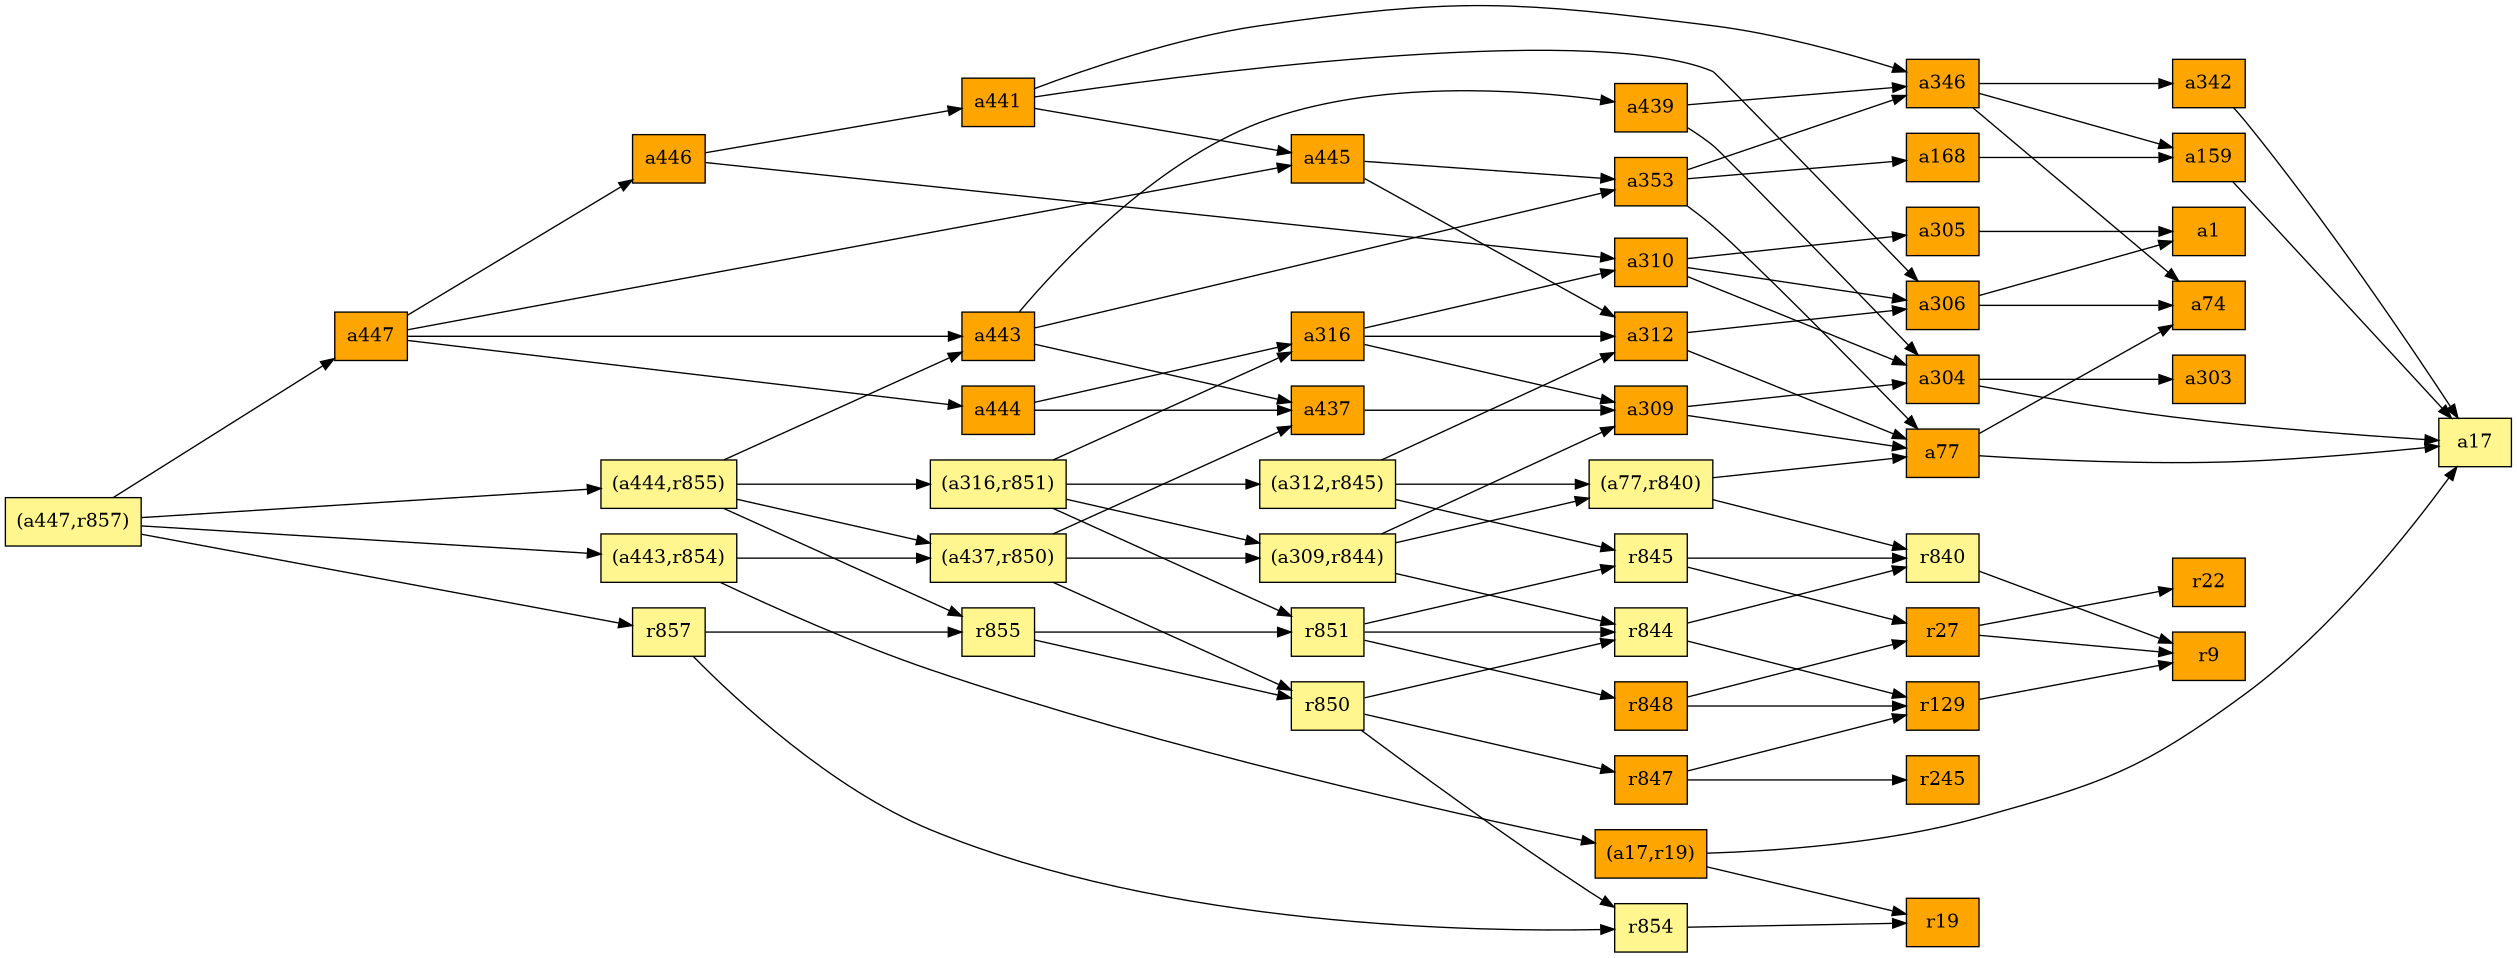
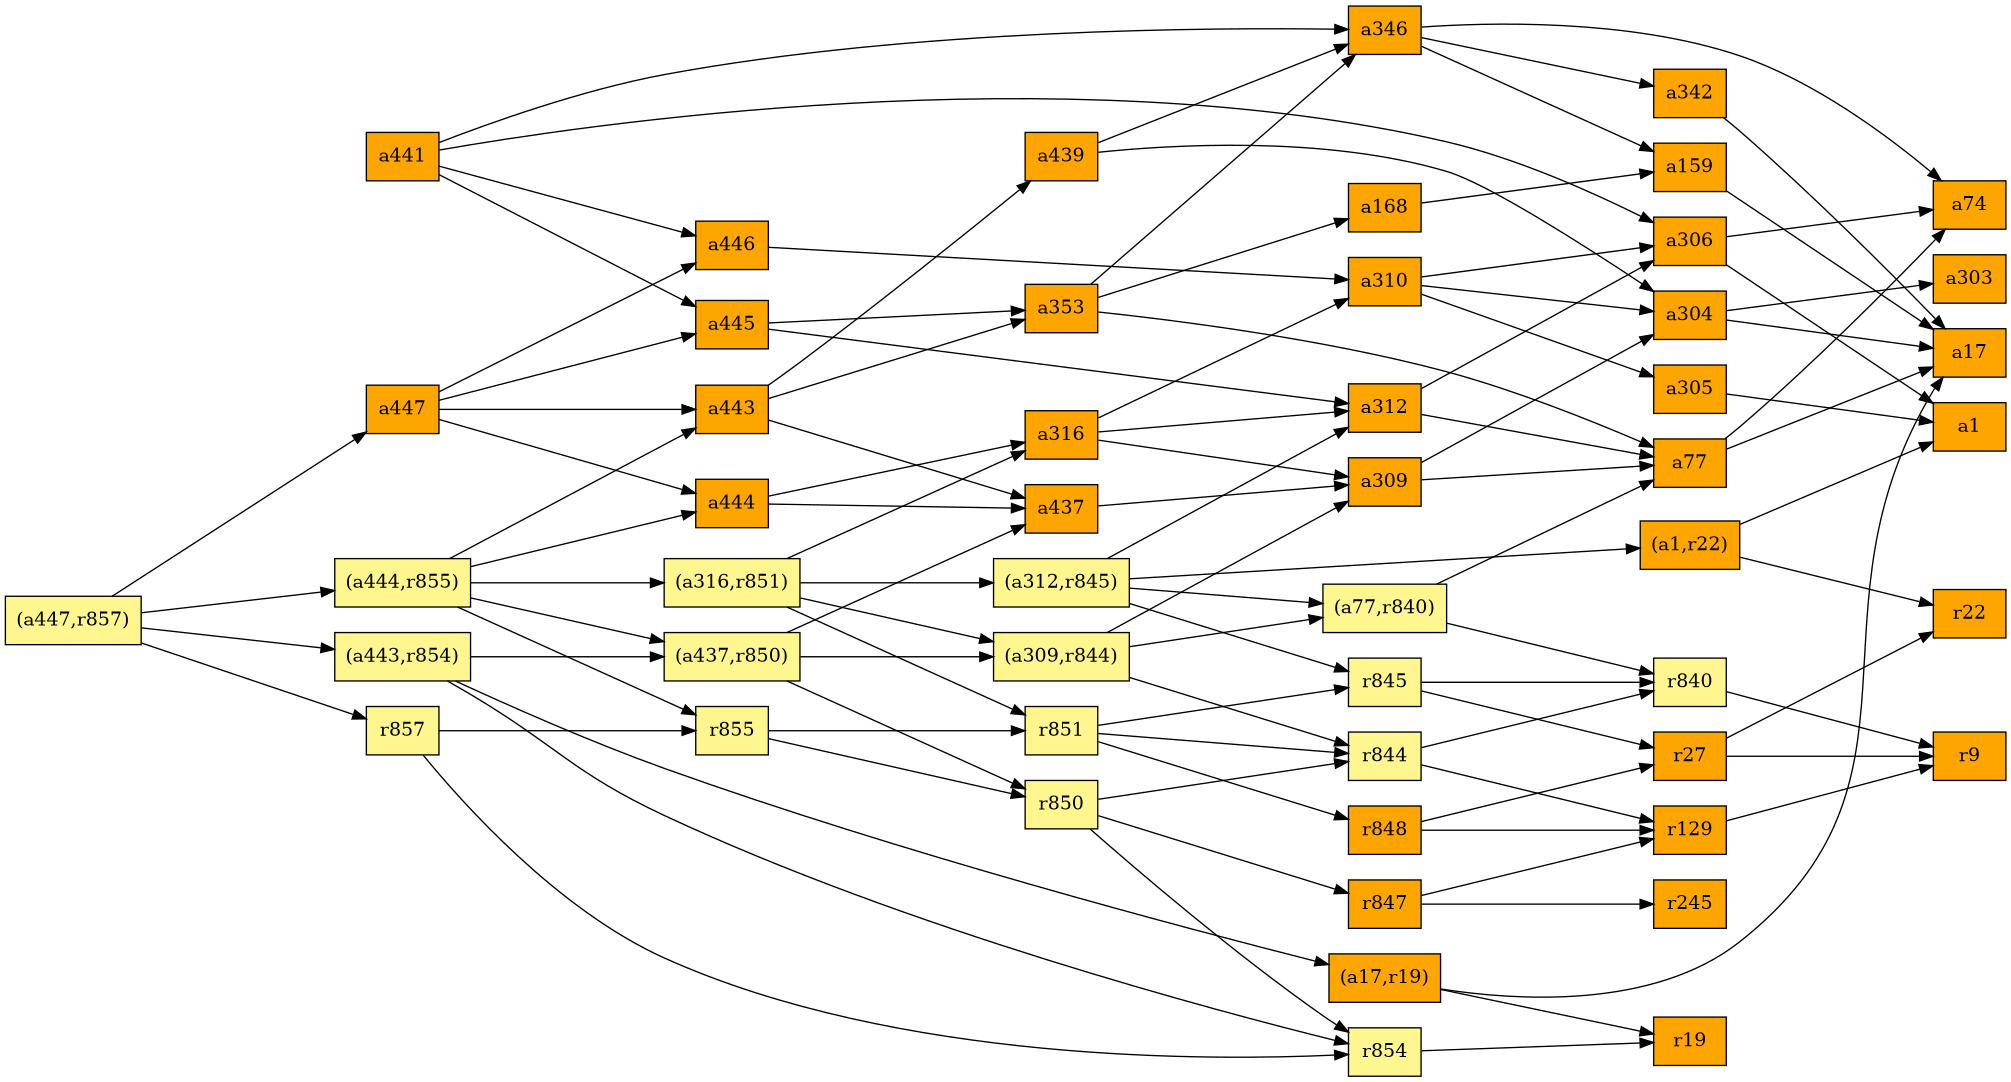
  digraph {
    rankdir=LR
    ranksep=2.0
    node [fillcolor=orange shape=record style=filled]
    n1 [label="{a74}"]
    n2 [label="{a444}"]
    n3 [label="{a437}"]
    n4 [label="{a316}"]
    n5 [label="{a309}"]
    n6 [label="{a312}"]
    n7 [label="{a310}"]
    n8 [label="{(a17,r19)}"]
-   n9 [fillcolor=khaki1 label="{a17}"]
+   n9 [label="{a17}"]
    n10 [label="{r19}"]
    n11 [label="{a304}"]
    n12 [label="{a303}"]
    n13 [label="{a445}"]
    n14 [label="{a353}"]
    n15 [label="{a441}"]
    n16 [label="{a346}"]
    n17 [label="{a306}"]
    n18 [label="{a77}"]
    n19 [label="{a168}"]
    n20 [label="{a447}"]
    n21 [label="{a446}"]
    n22 [label="{a443}"]
    n23 [label="{a439}"]
    n24 [fillcolor=khaki1 label="{(a316,r851)}"]
    n25 [fillcolor=khaki1 label="{(a312,r845)}"]
    n26 [fillcolor=khaki1 label="{r851}"]
    n27 [fillcolor=khaki1 label="{(a309,r844)}"]
+   n28 [label="{(a1,r22)}"]
    n29 [fillcolor=khaki1 label="{(a77,r840)}"]
    n30 [fillcolor=khaki1 label="{r845}"]
    n31 [fillcolor=khaki1 label="{r844}"]
    n32 [label="{r848}"]
    n33 [label="{r22}"]
    n34 [label="{a1}"]
    n35 [fillcolor=khaki1 label="{r855}"]
    n36 [fillcolor=khaki1 label="{r850}"]
    n37 [fillcolor=khaki1 label="{r854}"]
    n38 [label="{r847}"]
    n39 [label="{a159}"]
    n40 [label="{a342}"]
    n41 [label="{r9}"]
    n42 [fillcolor=khaki1 label="{(a437,r850)}"]
    n43 [fillcolor=khaki1 label="{r857}"]
    n44 [fillcolor=khaki1 label="{(a447,r857)}"]
    n45 [fillcolor=khaki1 label="{(a443,r854)}"]
    n46 [fillcolor=khaki1 label="{(a444,r855)}"]
    n47 [fillcolor=khaki1 label="{r840}"]
    n48 [label="{r27}"]
    n49 [label="{a305}"]
    n50 [label="{r129}"]
    n51 [label="{r245}"]
    n2 -> n3
    n2 -> n4
    n3 -> n5
    n4 -> n5
    n4 -> n6
    n4 -> n7
    n5 -> n11
    n5 -> n18
    n6 -> n17
    n6 -> n18
    n7 -> n11
    n7 -> n17
    n7 -> n49
    n8 -> n9
    n8 -> n10
    n11 -> n9
    n11 -> n12
    n13 -> n6
    n13 -> n14
    n14 -> n16
    n14 -> n18
    n14 -> n19
    n15 -> n13
    n15 -> n16
    n15 -> n17
    n16 -> n1
    n16 -> n39
    n16 -> n40
    n17 -> n1
    n17 -> n34
    n18 -> n1
    n18 -> n9
    n19 -> n39
    n20 -> n2
    n20 -> n13
    n20 -> n21
    n20 -> n22
    n21 -> n7
-   n21 -> n15
+   n15 -> n21
    n22 -> n3
    n22 -> n14
    n22 -> n23
    n23 -> n11
    n23 -> n16
    n24 -> n4
    n24 -> n25
    n24 -> n26
    n24 -> n27
    n25 -> n6
+   n25 -> n28
    n25 -> n29
    n25 -> n30
    n26 -> n30
    n26 -> n31
    n26 -> n32
    n27 -> n5
    n27 -> n29
    n27 -> n31
+   n28 -> n33
+   n28 -> n34
    n29 -> n18
    n29 -> n47
    n30 -> n47
    n30 -> n48
    n31 -> n47
    n31 -> n50
    n32 -> n48
    n32 -> n50
    n35 -> n26
    n35 -> n36
    n36 -> n31
    n36 -> n37
    n36 -> n38
    n37 -> n10
    n38 -> n50
    n38 -> n51
    n39 -> n9
    n40 -> n9
    n42 -> n3
    n42 -> n27
    n42 -> n36
    n43 -> n35
    n43 -> n37
    n44 -> n20
    n44 -> n43
    n44 -> n45
    n44 -> n46
    n45 -> n8
+   n45 -> n37
    n45 -> n42
+   n46 -> n2
    n46 -> n22
    n46 -> n24
    n46 -> n35
    n46 -> n42
    n47 -> n41
    n48 -> n33
    n48 -> n41
    n49 -> n34
    n50 -> n41
  }
